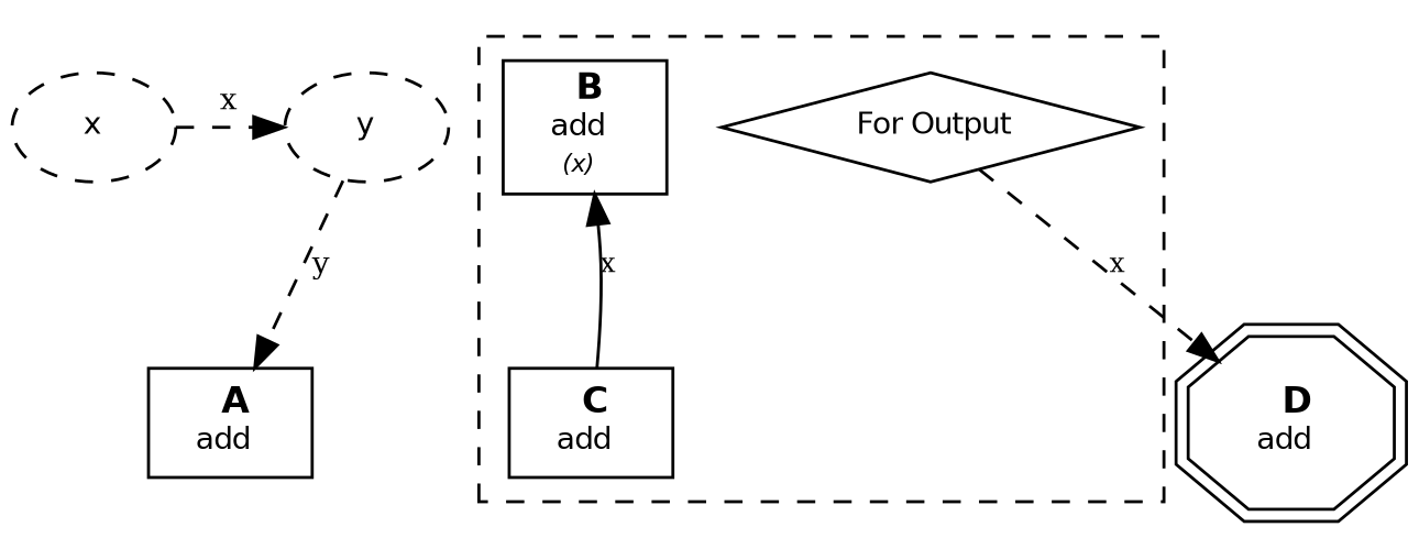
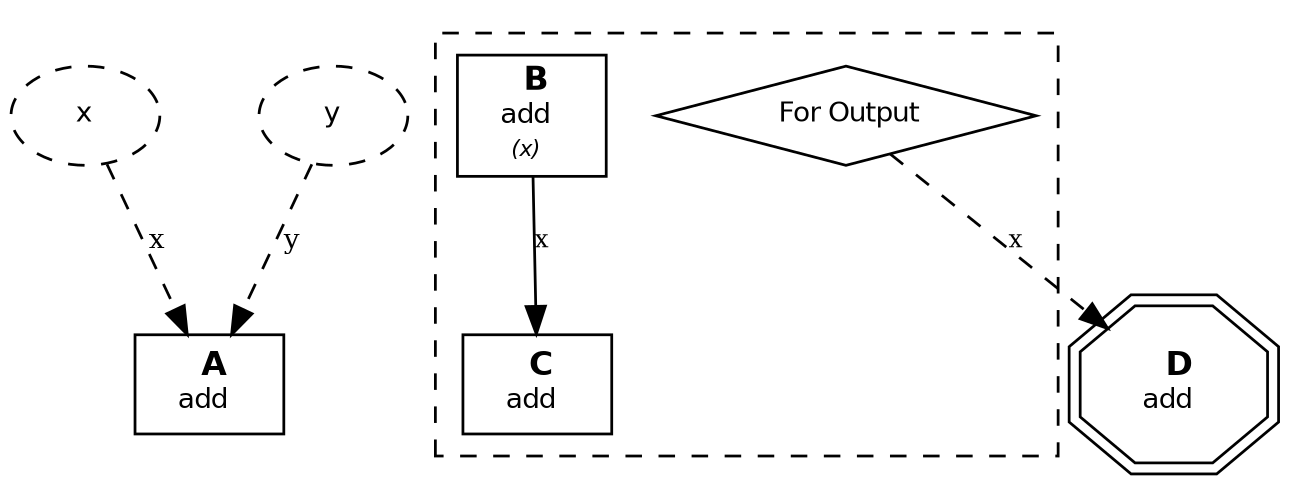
  digraph {
    rankdir=TB
    node [fontname=Helvetica fontsize=12 shape=box]
    edge [fontsize=10 style=dashed]
    n1 [label=< <FONT POINT-SIZE="10">x</FONT> > shape=ellipse style=dashed]
    n2 [label=< <FONT POINT-SIZE="10">y</FONT> > shape=ellipse style=dashed]
    n3 [label=< <B>B</B><BR/><FONT POINT-SIZE="10">add</FONT> <BR/><FONT POINT-SIZE="8"><I>(x)</I></FONT> >]
    n4 [label=< <B>C</B><BR/><FONT POINT-SIZE="10">add</FONT> >]
    n5 [label=< <FONT POINT-SIZE="10"> For Output</FONT> > shape=diamond]
    n6 [label=< <B>A</B><BR/><FONT POINT-SIZE="10">add</FONT> >]
    n7 [label=< <B>D</B><BR/><FONT POINT-SIZE="10">add</FONT> > shape=doubleoctagon]
    subgraph sub_1 {
      rank=source
      n1
    }
    subgraph sub_2 {
      rank=source
      n2
    }
    subgraph sub_3 {
      rank=source
      n2
    }
    subgraph cluster_4 {
      style=dashed
      n5
      subgraph sub_5 {
        style=dashed
        n3
        n4
      }
    }
-   n1 -> n2 [label=x]
+   n1 -> n6 [label=x]
    n2 -> n6 [label=y]
-   n4 -> n3 [fontsize=9 label=x style=""]
+   n3 -> n4 [fontsize=9 label=x style=""]
    n5 -> n7 [fontsize=9 label=x]
  }
